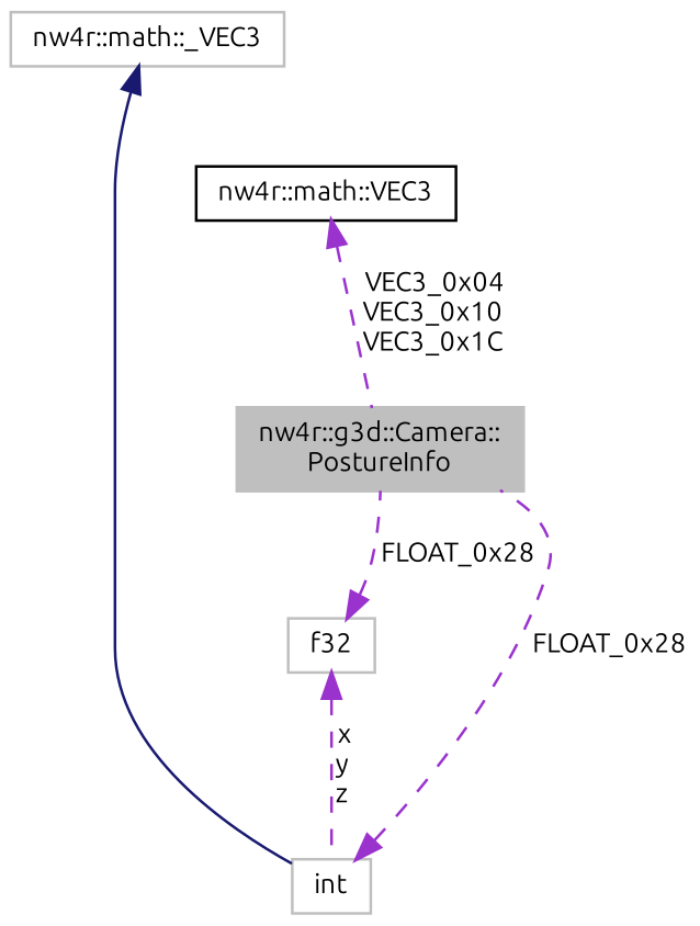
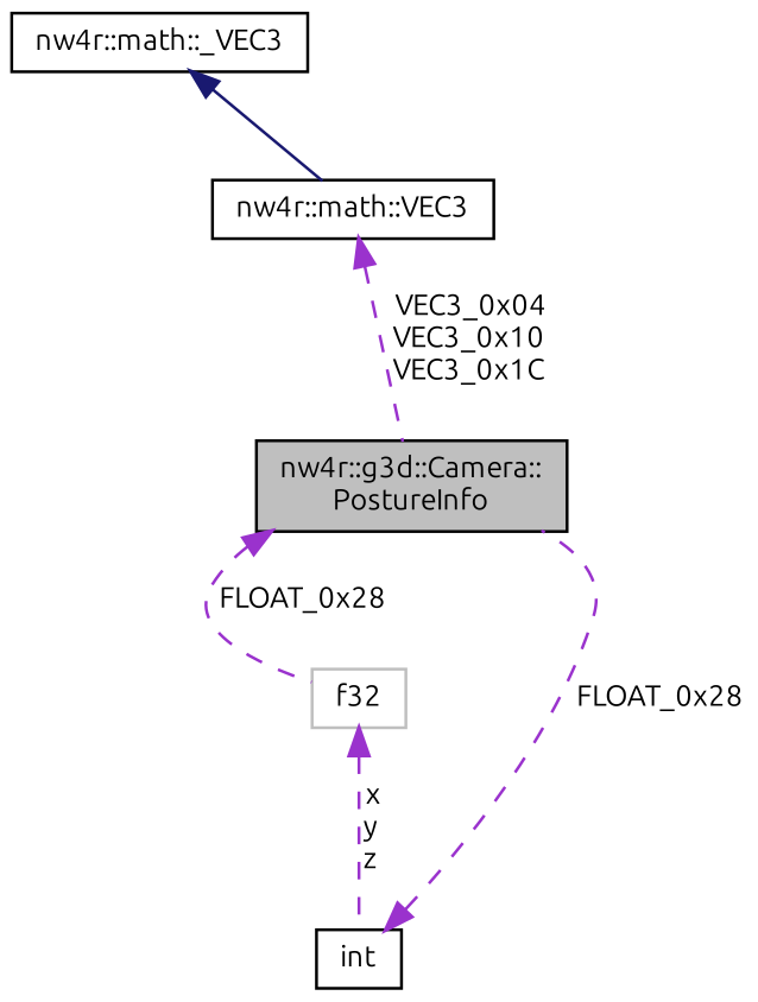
  digraph {
    fontname=Ubuntu
    node [color=black fillcolor=white fontname=Ubuntu fontsize=10 shape=record style=filled]
    edge [color=darkorchid3 dir=back fontname=Ubuntu fontsize=10 labelfontname=FreeMono labelfontsize=10 style=dashed]
-   n1 [color=grey75 fillcolor=grey75 fontcolor=black height=0.2 label="nw4r::g3d::Camera::\lPostureInfo" width=0.4]
-   n2 [color=grey75 height=0.2 label=int width=0.4]
+   n1 [fillcolor=grey75 fontcolor=black height=0.2 label="nw4r::g3d::Camera::\lPostureInfo" width=0.4]
+   n2 [height=0.2 label=int width=0.4]
    n3 [height=0.2 label="nw4r::math::VEC3" width=0.4]
-   n4 [color=grey75 height=0.2 label="nw4r::math::_VEC3" width=0.4]
+   n4 [height=0.2 label="nw4r::math::_VEC3" width=0.4]
    n5 [color=grey75 height=0.2 label=f32 width=0.4]
    n2 -> n1 [label=" FLOAT_0x28"]
    n3 -> n1 [label=" VEC3_0x04\nVEC3_0x10\nVEC3_0x1C"]
-   n4 -> n2 [color=midnightblue style=solid]
-   n5 -> n1 [label=" FLOAT_0x28"]
+   n4 -> n3 [color=midnightblue style=solid]
+   n1 -> n5 [label=" FLOAT_0x28"]
    n5 -> n2 [label=" x\ny\nz"]
  }
